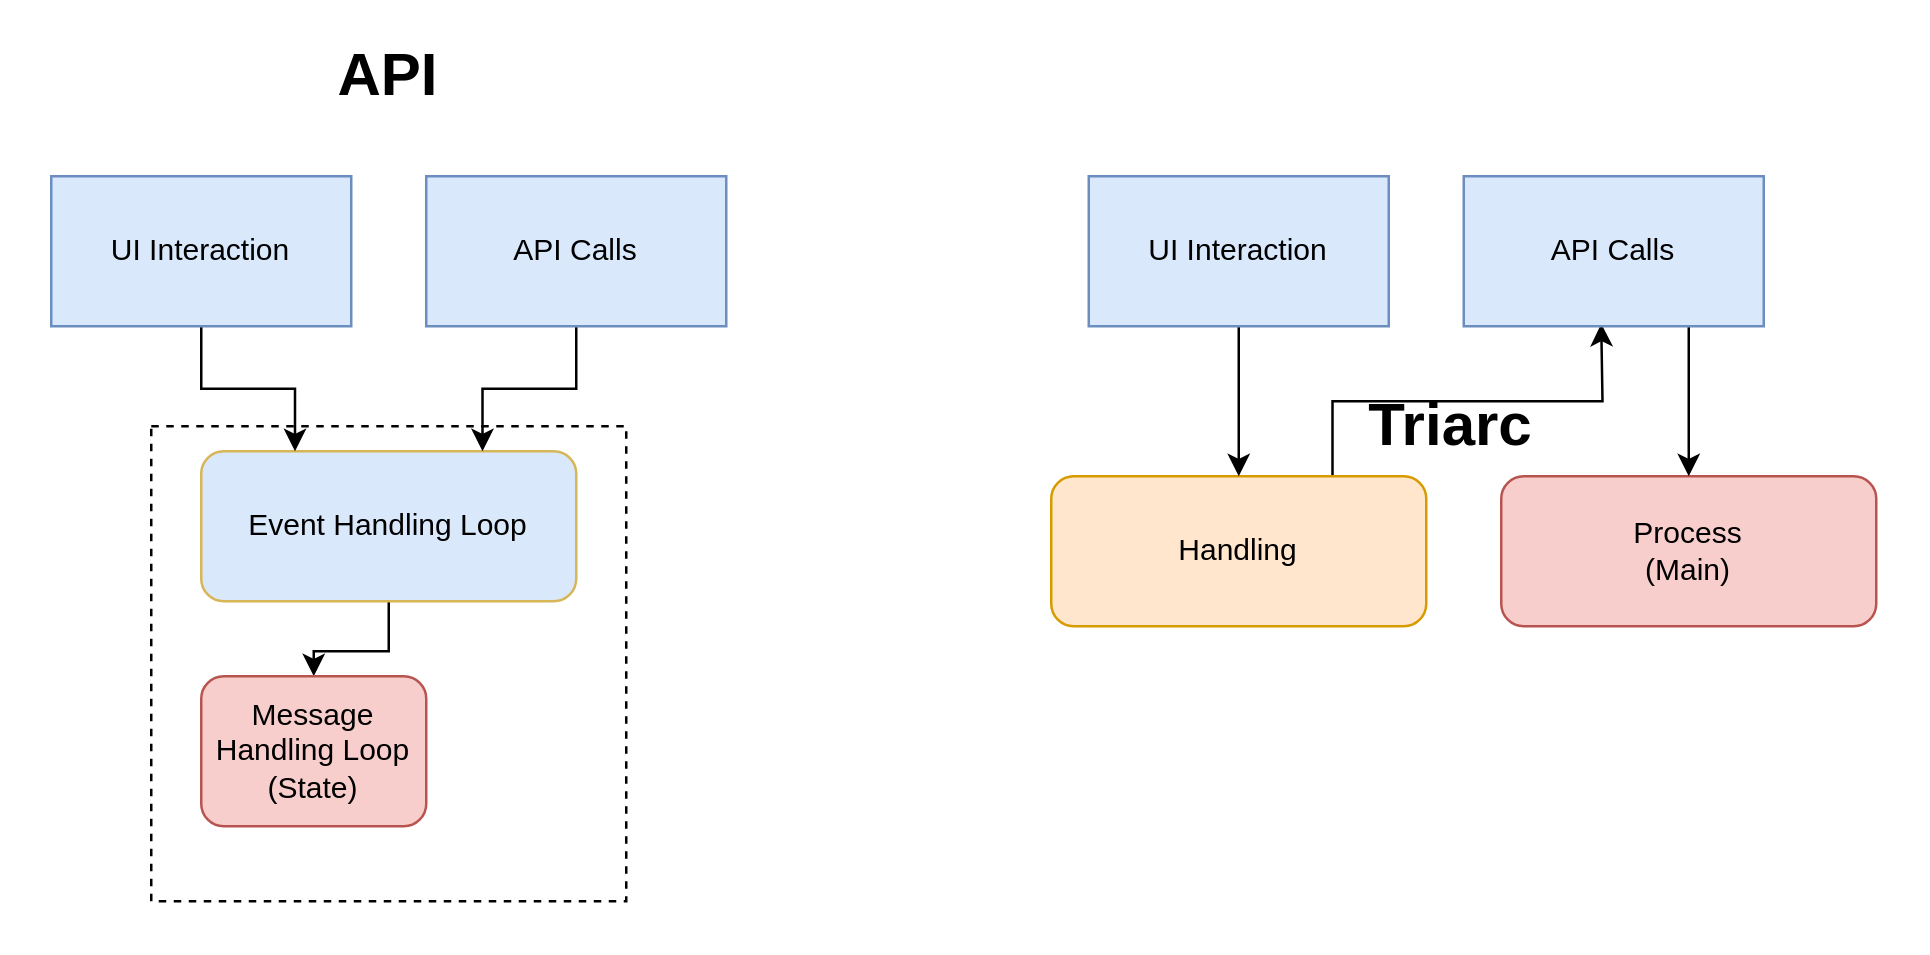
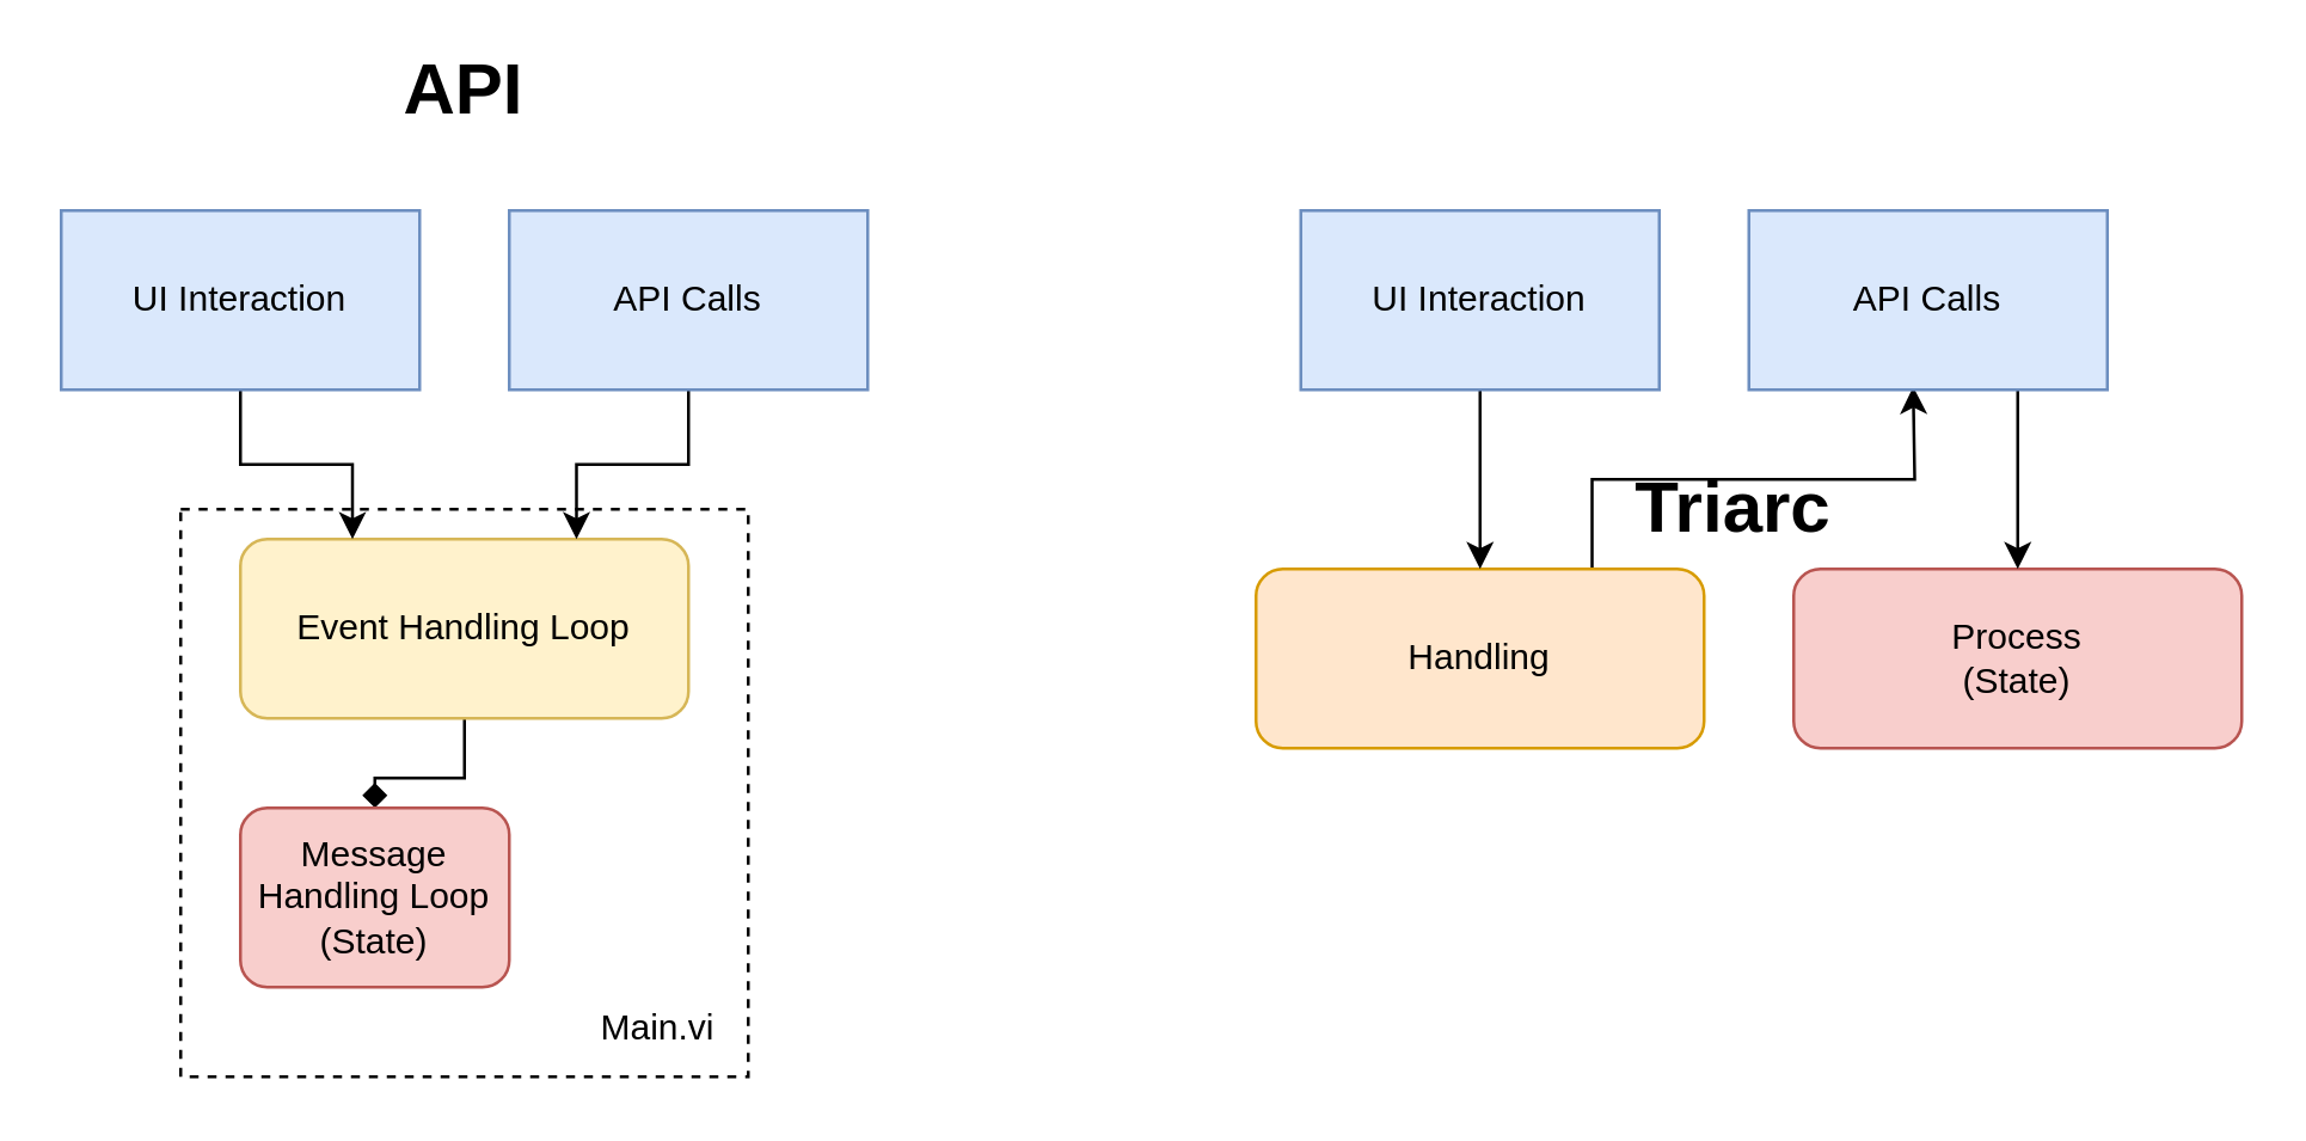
  <mxCell id="0" />
  <mxCell id="1" parent="0" />
  <mxCell id="2" value="" style="whiteSpace=wrap;html=1;aspect=fixed;dashed=1;" vertex="1" parent="1"><mxGeometry x="60" y="170" width="190" height="190" as="geometry" /></mxCell>
- <mxCell id="3" style="edgeStyle=orthogonalEdgeStyle;rounded=0;orthogonalLoop=1;jettySize=auto;html=1;exitX=0.5;exitY=1;exitDx=0;exitDy=0;entryX=0.5;entryY=0;entryDx=0;entryDy=0;" edge="1" parent="1" source="4" target="5"><mxGeometry relative="1" as="geometry" /></mxCell>
- <mxCell id="4" value="Event Handling Loop" style="rounded=1;whiteSpace=wrap;html=1;fillColor=#dae8fc;strokeColor=#d6b656;" vertex="1" parent="1"><mxGeometry x="80" y="180" width="150" height="60" as="geometry" /></mxCell>
+ <mxCell id="3" style="edgeStyle=orthogonalEdgeStyle;rounded=0;orthogonalLoop=1;jettySize=auto;html=1;exitX=0.5;exitY=1;exitDx=0;exitDy=0;entryX=0.5;entryY=0;entryDx=0;entryDy=0;endArrow=diamond;" edge="1" parent="1" source="4" target="5"><mxGeometry relative="1" as="geometry" /></mxCell>
+ <mxCell id="4" value="Event Handling Loop" style="rounded=1;whiteSpace=wrap;html=1;fillColor=#fff2cc;strokeColor=#d6b656;" vertex="1" parent="1"><mxGeometry x="80" y="180" width="150" height="60" as="geometry" /></mxCell>
  <mxCell id="5" value="Message Handling Loop&lt;br&gt;(State)" style="rounded=1;whiteSpace=wrap;html=1;fillColor=#f8cecc;strokeColor=#b85450;" vertex="1" parent="1"><mxGeometry x="80" y="270" width="90" height="60" as="geometry" /></mxCell>
  <mxCell id="6" style="edgeStyle=orthogonalEdgeStyle;rounded=0;orthogonalLoop=1;jettySize=auto;html=1;exitX=0.5;exitY=1;exitDx=0;exitDy=0;entryX=0.25;entryY=0;entryDx=0;entryDy=0;" edge="1" parent="1" source="7" target="4"><mxGeometry relative="1" as="geometry" /></mxCell>
  <mxCell id="7" value="UI Interaction" style="rounded=0;whiteSpace=wrap;html=1;fillColor=#dae8fc;strokeColor=#6c8ebf;" vertex="1" parent="1"><mxGeometry x="20" y="70" width="120" height="60" as="geometry" /></mxCell>
  <mxCell id="8" style="edgeStyle=orthogonalEdgeStyle;rounded=0;orthogonalLoop=1;jettySize=auto;html=1;exitX=0.5;exitY=1;exitDx=0;exitDy=0;entryX=0.75;entryY=0;entryDx=0;entryDy=0;" edge="1" parent="1" source="9" target="4"><mxGeometry relative="1" as="geometry" /></mxCell>
  <mxCell id="9" value="API Calls" style="rounded=0;whiteSpace=wrap;html=1;fillColor=#dae8fc;strokeColor=#6c8ebf;" vertex="1" parent="1"><mxGeometry x="170" y="70" width="120" height="60" as="geometry" /></mxCell>
- <mxCell id="10" value="Process&lt;br&gt;(Main)" style="rounded=1;whiteSpace=wrap;html=1;fillColor=#f8cecc;strokeColor=#b85450;" vertex="1" parent="1"><mxGeometry x="600" y="190" width="150" height="60" as="geometry" /></mxCell>
+ <mxCell id="10" value="Process&lt;br&gt;(State)" style="rounded=1;whiteSpace=wrap;html=1;fillColor=#f8cecc;strokeColor=#b85450;" vertex="1" parent="1"><mxGeometry x="600" y="190" width="150" height="60" as="geometry" /></mxCell>
  <mxCell id="11" style="edgeStyle=orthogonalEdgeStyle;rounded=0;orthogonalLoop=1;jettySize=auto;html=1;exitX=0.75;exitY=0;exitDx=0;exitDy=0;" edge="1" parent="1" source="12"><mxGeometry relative="1" as="geometry"><mxPoint x="640" y="129" as="targetPoint" /></mxGeometry></mxCell>
  <mxCell id="12" value="Handling" style="rounded=1;whiteSpace=wrap;html=1;fillColor=#ffe6cc;strokeColor=#d79b00;" vertex="1" parent="1"><mxGeometry x="420" y="190" width="150" height="60" as="geometry" /></mxCell>
  <mxCell id="13" style="edgeStyle=orthogonalEdgeStyle;rounded=0;orthogonalLoop=1;jettySize=auto;html=1;exitX=0.5;exitY=1;exitDx=0;exitDy=0;entryX=0.5;entryY=0;entryDx=0;entryDy=0;" edge="1" parent="1" source="14" target="12"><mxGeometry relative="1" as="geometry" /></mxCell>
  <mxCell id="14" value="UI Interaction" style="rounded=0;whiteSpace=wrap;html=1;fillColor=#dae8fc;strokeColor=#6c8ebf;" vertex="1" parent="1"><mxGeometry x="435" y="70" width="120" height="60" as="geometry" /></mxCell>
  <mxCell id="15" style="edgeStyle=orthogonalEdgeStyle;rounded=0;orthogonalLoop=1;jettySize=auto;html=1;exitX=0.75;exitY=1;exitDx=0;exitDy=0;entryX=0.5;entryY=0;entryDx=0;entryDy=0;" edge="1" parent="1" source="16" target="10"><mxGeometry relative="1" as="geometry" /></mxCell>
  <mxCell id="16" value="API Calls" style="rounded=0;whiteSpace=wrap;html=1;fillColor=#dae8fc;strokeColor=#6c8ebf;" vertex="1" parent="1"><mxGeometry x="585" y="70" width="120" height="60" as="geometry" /></mxCell>
  <mxCell id="17" value="&lt;font style=&quot;font-size: 24px&quot;&gt;&lt;b&gt;API&lt;/b&gt;&lt;/font&gt;" style="text;html=1;strokeColor=none;fillColor=none;align=center;verticalAlign=middle;whiteSpace=wrap;rounded=0;" vertex="1" parent="1"><mxGeometry x="135" y="20" width="40" height="20" as="geometry" /></mxCell>
  <mxCell id="18" value="&lt;font style=&quot;font-size: 24px&quot;&gt;&lt;b&gt;Triarc&lt;/b&gt;&lt;/font&gt;" style="text;html=1;strokeColor=none;fillColor=none;align=center;verticalAlign=middle;whiteSpace=wrap;rounded=0;" vertex="1" parent="1"><mxGeometry x="560" y="160" width="40" height="20" as="geometry" /></mxCell>
+ <mxCell id="19" value="Main.vi" style="text;html=1;strokeColor=none;fillColor=none;align=center;verticalAlign=middle;whiteSpace=wrap;rounded=0;dashed=1;" vertex="1" parent="1"><mxGeometry x="200" y="334" width="40" height="20" as="geometry" /></mxCell>
